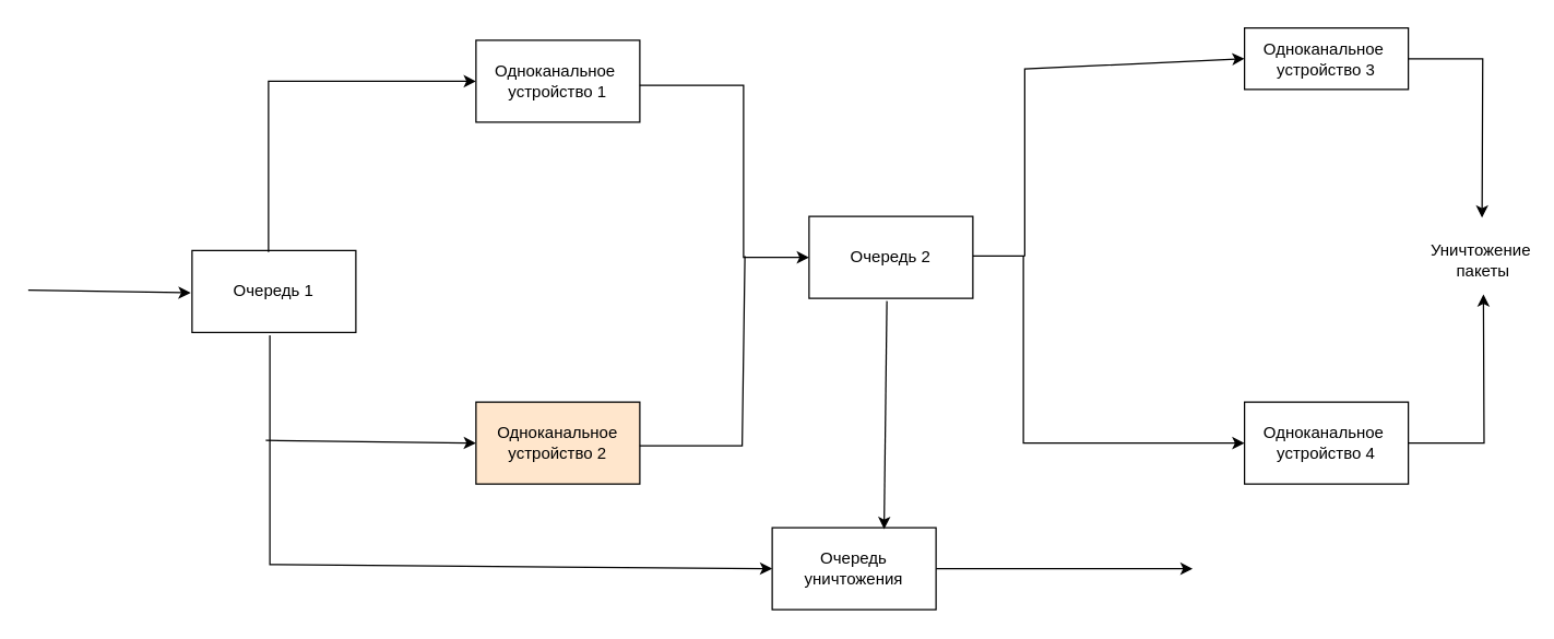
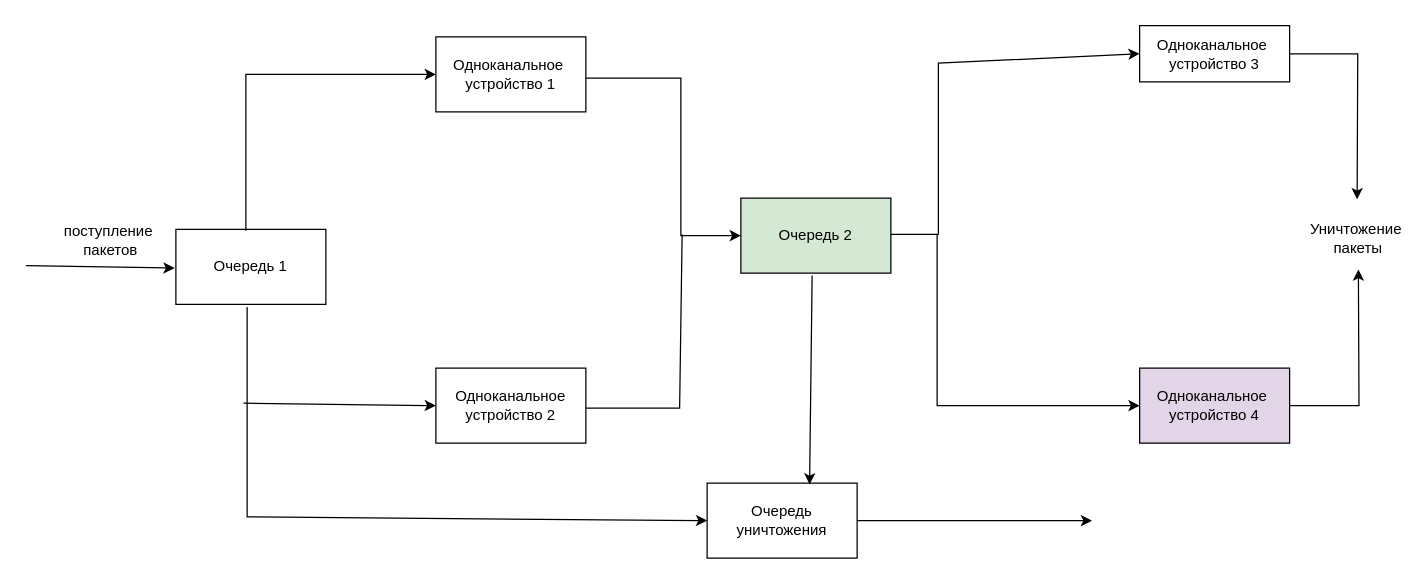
  <mxCell id="0" />
  <mxCell id="1" parent="0" />
  <mxCell id="2" value="" style="endArrow=classic;html=1;rounded=0;" edge="1" parent="1"><mxGeometry width="50" height="50" relative="1" as="geometry"><mxPoint x="20" y="212" as="sourcePoint" /><mxPoint x="139" y="214" as="targetPoint" /></mxGeometry></mxCell>
  <mxCell id="3" value="Очередь 1" style="rounded=0;whiteSpace=wrap;html=1;" vertex="1" parent="1"><mxGeometry x="140" y="183" width="120" height="60" as="geometry" /></mxCell>
  <mxCell id="4" value="Одноканальное&amp;nbsp;&lt;br&gt;устройство 1" style="rounded=0;whiteSpace=wrap;html=1;" vertex="1" parent="1"><mxGeometry x="348" y="29" width="120" height="60" as="geometry" /></mxCell>
- <mxCell id="5" value="Одноканальное устройство 2" style="rounded=0;whiteSpace=wrap;html=1;fillColor=#ffe6cc;" vertex="1" parent="1"><mxGeometry x="348" y="294" width="120" height="60" as="geometry" /></mxCell>
- <mxCell id="6" value="Очередь 2" style="rounded=0;whiteSpace=wrap;html=1;" vertex="1" parent="1"><mxGeometry x="592" y="158" width="120" height="60" as="geometry" /></mxCell>
+ <mxCell id="5" value="Одноканальное устройство 2" style="rounded=0;whiteSpace=wrap;html=1;" vertex="1" parent="1"><mxGeometry x="348" y="294" width="120" height="60" as="geometry" /></mxCell>
+ <mxCell id="6" value="Очередь 2" style="rounded=0;whiteSpace=wrap;html=1;fillColor=#d5e8d4;" vertex="1" parent="1"><mxGeometry x="592" y="158" width="120" height="60" as="geometry" /></mxCell>
  <mxCell id="7" value="" style="edgeStyle=orthogonalEdgeStyle;rounded=0;orthogonalLoop=1;jettySize=auto;html=1;" edge="1" parent="1" source="8"><mxGeometry relative="1" as="geometry"><mxPoint x="873" y="416" as="targetPoint" /></mxGeometry></mxCell>
  <mxCell id="8" value="Очередь&lt;br&gt;уничтожения" style="rounded=0;whiteSpace=wrap;html=1;" vertex="1" parent="1"><mxGeometry x="565" y="386" width="120" height="60" as="geometry" /></mxCell>
  <mxCell id="9" value="" style="edgeStyle=orthogonalEdgeStyle;rounded=0;orthogonalLoop=1;jettySize=auto;html=1;" edge="1" parent="1" source="10"><mxGeometry relative="1" as="geometry"><mxPoint x="1085" y="159" as="targetPoint" /></mxGeometry></mxCell>
  <mxCell id="10" value="Одноканальное&amp;nbsp;&lt;br&gt;устройство 3" style="rounded=0;whiteSpace=wrap;html=1;" vertex="1" parent="1"><mxGeometry x="911" y="20" width="120" height="45" as="geometry" /></mxCell>
  <mxCell id="11" value="" style="edgeStyle=orthogonalEdgeStyle;rounded=0;orthogonalLoop=1;jettySize=auto;html=1;" edge="1" parent="1" source="12"><mxGeometry relative="1" as="geometry"><mxPoint x="1086" y="215" as="targetPoint" /></mxGeometry></mxCell>
- <mxCell id="12" value="Одноканальное&amp;nbsp;&lt;br&gt;устройство 4" style="rounded=0;whiteSpace=wrap;html=1;" vertex="1" parent="1"><mxGeometry x="911" y="294" width="120" height="60" as="geometry" /></mxCell>
+ <mxCell id="12" value="Одноканальное&amp;nbsp;&lt;br&gt;устройство 4" style="rounded=0;whiteSpace=wrap;html=1;fillColor=#e1d5e7;" vertex="1" parent="1"><mxGeometry x="911" y="294" width="120" height="60" as="geometry" /></mxCell>
+ <mxCell id="13" value="поступление&amp;nbsp;&lt;br&gt;пакетов" style="text;html=1;align=center;verticalAlign=middle;whiteSpace=wrap;rounded=0;" vertex="1" parent="1"><mxGeometry x="58" y="177" width="60" height="30" as="geometry" /></mxCell>
  <mxCell id="14" value="" style="endArrow=classic;html=1;rounded=0;entryX=0;entryY=0.5;entryDx=0;entryDy=0;" edge="1" parent="1" target="4"><mxGeometry width="50" height="50" relative="1" as="geometry"><mxPoint x="196" y="184" as="sourcePoint" /><mxPoint x="246" y="134" as="targetPoint" /><Array as="points"><mxPoint x="196" y="59" /></Array></mxGeometry></mxCell>
  <mxCell id="15" value="" style="endArrow=classic;html=1;rounded=0;entryX=0;entryY=0.5;entryDx=0;entryDy=0;" edge="1" parent="1" target="8"><mxGeometry width="50" height="50" relative="1" as="geometry"><mxPoint x="197" y="245" as="sourcePoint" /><mxPoint x="247" y="195" as="targetPoint" /><Array as="points"><mxPoint x="197" y="413" /></Array></mxGeometry></mxCell>
  <mxCell id="16" value="" style="endArrow=classic;html=1;rounded=0;entryX=0;entryY=0.5;entryDx=0;entryDy=0;" edge="1" parent="1" target="5"><mxGeometry width="50" height="50" relative="1" as="geometry"><mxPoint x="194" y="322" as="sourcePoint" /><mxPoint x="246" y="281" as="targetPoint" /></mxGeometry></mxCell>
  <mxCell id="17" value="" style="endArrow=classic;html=1;rounded=0;entryX=0;entryY=0.5;entryDx=0;entryDy=0;" edge="1" parent="1" target="6"><mxGeometry width="50" height="50" relative="1" as="geometry"><mxPoint x="468" y="62" as="sourcePoint" /><mxPoint x="518" y="12" as="targetPoint" /><Array as="points"><mxPoint x="544" y="62" /><mxPoint x="544" y="188" /></Array></mxGeometry></mxCell>
  <mxCell id="18" value="" style="endArrow=none;html=1;rounded=0;" edge="1" parent="1"><mxGeometry width="50" height="50" relative="1" as="geometry"><mxPoint x="468" y="326" as="sourcePoint" /><mxPoint x="545" y="187" as="targetPoint" /><Array as="points"><mxPoint x="543" y="326" /></Array></mxGeometry></mxCell>
  <mxCell id="19" value="Уничтожение&amp;nbsp;&lt;br&gt;пакеты" style="text;html=1;align=center;verticalAlign=middle;whiteSpace=wrap;rounded=0;" vertex="1" parent="1"><mxGeometry x="1056" y="175" width="60" height="30" as="geometry" /></mxCell>
  <mxCell id="20" value="" style="endArrow=none;html=1;rounded=0;" edge="1" parent="1"><mxGeometry width="50" height="50" relative="1" as="geometry"><mxPoint x="712" y="187" as="sourcePoint" /><mxPoint x="750" y="187" as="targetPoint" /></mxGeometry></mxCell>
  <mxCell id="21" value="" style="endArrow=classic;html=1;rounded=0;entryX=0;entryY=0.5;entryDx=0;entryDy=0;" edge="1" parent="1" target="10"><mxGeometry width="50" height="50" relative="1" as="geometry"><mxPoint x="750" y="187" as="sourcePoint" /><mxPoint x="800" y="137" as="targetPoint" /><Array as="points"><mxPoint x="750" y="50" /></Array></mxGeometry></mxCell>
  <mxCell id="22" value="" style="endArrow=classic;html=1;rounded=0;entryX=0;entryY=0.5;entryDx=0;entryDy=0;" edge="1" parent="1" target="12"><mxGeometry width="50" height="50" relative="1" as="geometry"><mxPoint x="749" y="187" as="sourcePoint" /><mxPoint x="799" y="137" as="targetPoint" /><Array as="points"><mxPoint x="749" y="324" /></Array></mxGeometry></mxCell>
  <mxCell id="23" value="" style="endArrow=classic;html=1;rounded=0;entryX=0.683;entryY=0.017;entryDx=0;entryDy=0;entryPerimeter=0;" edge="1" parent="1" target="8"><mxGeometry width="50" height="50" relative="1" as="geometry"><mxPoint x="649" y="220" as="sourcePoint" /><mxPoint x="699" y="170" as="targetPoint" /></mxGeometry></mxCell>
